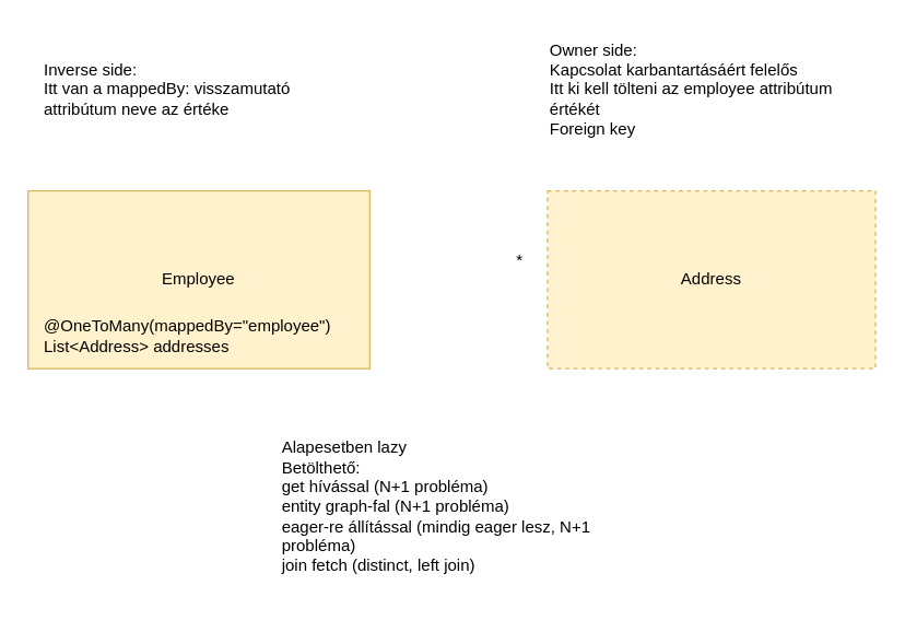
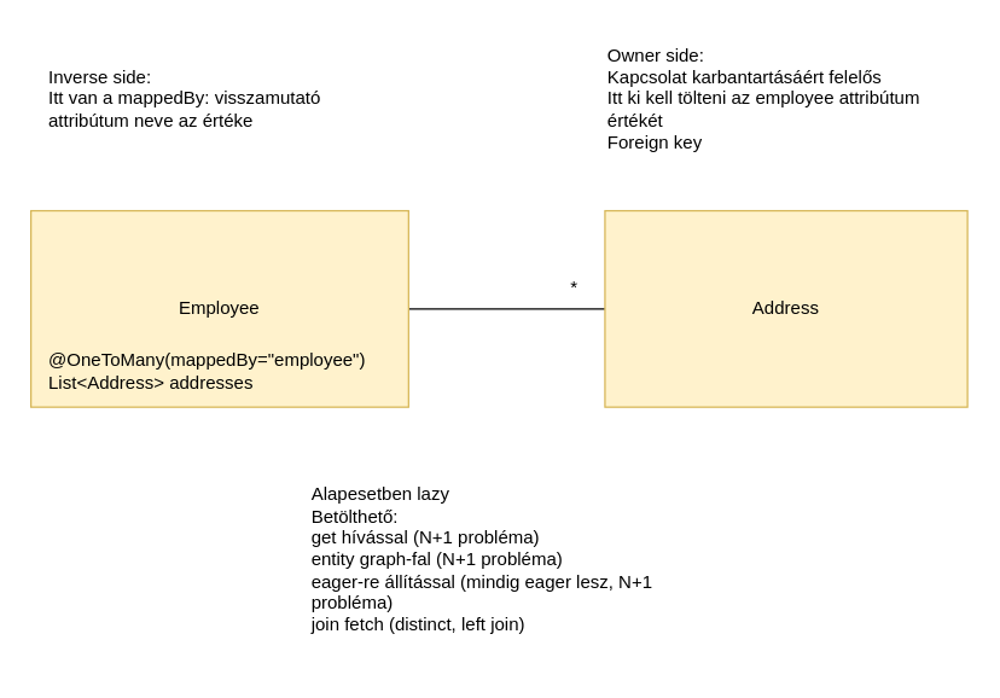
  <mxCell id="0" />
  <mxCell id="1" parent="0" />
+ <mxCell id="2" style="edgeStyle=orthogonalEdgeStyle;rounded=0;orthogonalLoop=1;jettySize=auto;html=1;exitX=1;exitY=0.5;exitDx=0;exitDy=0;entryX=0;entryY=0.5;entryDx=0;entryDy=0;endArrow=none;endFill=0;" edge="1" parent="1" source="3" target="4"><mxGeometry relative="1" as="geometry" /></mxCell>
  <mxCell id="3" value="&lt;div&gt;Employee&lt;/div&gt;" style="rounded=0;whiteSpace=wrap;html=1;fillColor=#fff2cc;strokeColor=#d6b656;" vertex="1" parent="1"><mxGeometry x="20" y="139" width="250" height="130" as="geometry" /></mxCell>
- <mxCell id="4" value="Address" style="rounded=0;whiteSpace=wrap;html=1;fillColor=#fff2cc;strokeColor=#d6b656;dashed=1;" vertex="1" parent="1"><mxGeometry x="400" y="139" width="240" height="130" as="geometry" /></mxCell>
+ <mxCell id="4" value="Address" style="rounded=0;whiteSpace=wrap;html=1;fillColor=#fff2cc;strokeColor=#d6b656;" vertex="1" parent="1"><mxGeometry x="400" y="139" width="240" height="130" as="geometry" /></mxCell>
  <mxCell id="5" value="*" style="text;html=1;strokeColor=none;fillColor=none;align=center;verticalAlign=middle;whiteSpace=wrap;rounded=0;" vertex="1" parent="1"><mxGeometry x="360" y="180" width="40" height="20" as="geometry" /></mxCell>
  <mxCell id="6" value="&lt;div align=&quot;left&quot;&gt;@OneToMany(mappedBy=&quot;employee&quot;)&lt;/div&gt;&lt;div align=&quot;left&quot;&gt;List&amp;lt;Address&amp;gt; addresses&lt;br&gt;&lt;/div&gt;" style="text;html=1;strokeColor=none;fillColor=none;align=left;verticalAlign=middle;whiteSpace=wrap;rounded=0;" vertex="1" parent="1"><mxGeometry x="30" y="230" width="220" height="30" as="geometry" /></mxCell>
  <mxCell id="7" value="&lt;div&gt;Owner side:&lt;/div&gt;&lt;div&gt;Kapcsolat karbantartásáért felelős&lt;/div&gt;&lt;div&gt;Itt ki kell tölteni az employee attribútum értékét&lt;br&gt;&lt;/div&gt;&lt;div&gt;Foreign key&lt;br&gt;&lt;/div&gt;" style="text;html=1;strokeColor=none;fillColor=none;align=left;verticalAlign=middle;whiteSpace=wrap;rounded=0;" vertex="1" parent="1"><mxGeometry x="400" y="20" width="240" height="90" as="geometry" /></mxCell>
  <mxCell id="8" value="&lt;div&gt;Inverse side:&lt;/div&gt;&lt;div&gt;Itt van a mappedBy: visszamutató attribútum neve az értéke&lt;br&gt;&lt;/div&gt;" style="text;html=1;strokeColor=none;fillColor=none;align=left;verticalAlign=middle;whiteSpace=wrap;rounded=0;" vertex="1" parent="1"><mxGeometry x="30" y="20" width="190" height="90" as="geometry" /></mxCell>
  <mxCell id="9" value="&lt;div&gt;Alapesetben lazy&lt;/div&gt;&lt;div&gt;Betölthető:&lt;/div&gt;&lt;div&gt;get hívással (N+1 probléma)&lt;/div&gt;&lt;div&gt;entity graph-fal (N+1 probléma)&lt;br&gt;&lt;/div&gt;&lt;div&gt;eager-re állítással (mindig eager lesz, N+1 probléma)&lt;/div&gt;&lt;div&gt;join fetch (distinct, left join)&lt;br&gt;&lt;/div&gt;" style="text;html=1;strokeColor=none;fillColor=none;align=left;verticalAlign=middle;whiteSpace=wrap;rounded=0;" vertex="1" parent="1"><mxGeometry x="204" y="300" width="260" height="140" as="geometry" /></mxCell>
